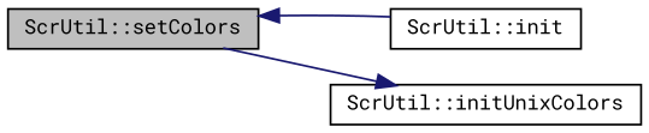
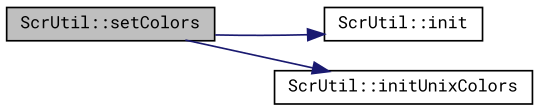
  digraph {
    fontname="Roboto Mono"
    rankdir=LR
    node [color=black fontname="Roboto Mono" fontsize=10 shape=record]
    edge [color=midnightblue fontname="Roboto Mono" fontsize=10 labelfontname=Helvetica labelfontsize=10 style=solid]
    n1 [fillcolor=grey75 fontcolor=black height=0.2 label="ScrUtil::setColors" style=filled width=0.4]
    n2 [height=0.2 label="ScrUtil::init" width=0.4]
    n3 [height=0.2 label="ScrUtil::initUnixColors" width=0.4]
-   n2 -> n1
+   n1 -> n2
    n1 -> n3
  }
